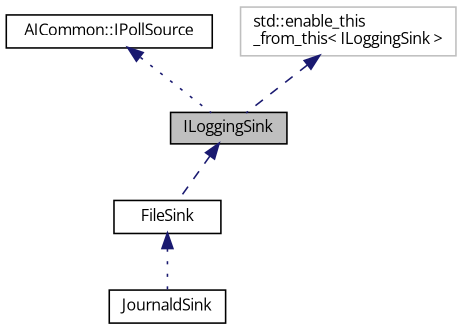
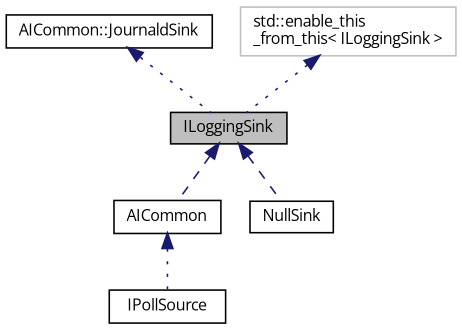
  digraph {
    fontname="Open Sans"
    node [color=black fillcolor=white fontname="Open Sans" fontsize=10 shape=record style=filled]
    edge [color=midnightblue dir=back fontname="Open Sans" fontsize=10 labelfontname=Helvetica labelfontsize=10 style=dashed]
    n1 [fillcolor=grey75 fontcolor=black height=0.2 label=ILoggingSink width=0.4]
-   n2 [height=0.2 label=FileSink width=0.4]
-   n4 [height=0.2 label=JournaldSink width=0.4]
-   n5 [height=0.2 label="AICommon::IPollSource" width=0.4]
+   n2 [height=0.2 label=AICommon width=0.4]
+   n3 [height=0.2 label=NullSink width=0.4]
+   n4 [height=0.2 label=IPollSource width=0.4]
+   n5 [height=0.2 label="AICommon::JournaldSink" width=0.4]
    n6 [color=grey75 height=0.2 label="std::enable_this\l_from_this\< ILoggingSink \>" width=0.4]
    n1 -> n2
+   n1 -> n3
    n2 -> n4 [style=dotted]
    n5 -> n1 [style=dotted]
-   n6 -> n1
+   n6 -> n1 [style=dotted]
  }
